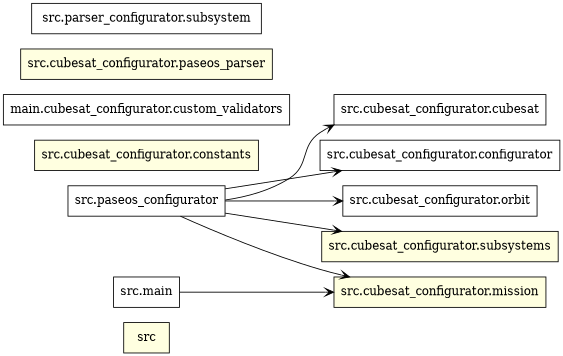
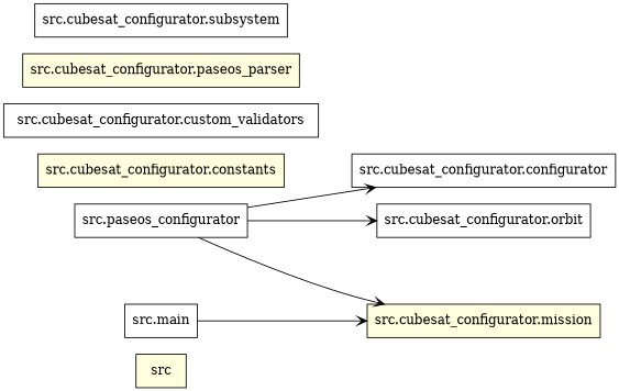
  digraph {
    rankdir=LR
    node [color=black fillcolor=white shape=box style="solid,filled"]
    edge [arrowhead=open arrowtail=none]
    n1 [fillcolor=lightyellow label=src]
    n2 [label="src.paseos_configurator"]
-   n3 [label="src.cubesat_configurator.cubesat"]
    n4 [label="src.cubesat_configurator.configurator"]
    n5 [fillcolor=lightyellow label="src.cubesat_configurator.mission"]
    n6 [label="src.cubesat_configurator.orbit"]
-   n7 [fillcolor=lightyellow label="src.cubesat_configurator.subsystems"]
    n8 [fillcolor=lightyellow label="src.cubesat_configurator.constants"]
-   n9 [label="main.cubesat_configurator.custom_validators"]
+   n9 [label="src.cubesat_configurator.custom_validators"]
    n10 [fillcolor=lightyellow label="src.cubesat_configurator.paseos_parser"]
-   n11 [label="src.parser_configurator.subsystem"]
+   n11 [label="src.cubesat_configurator.subsystem"]
    n12 [label="src.main"]
-   n2 -> n3
    n2 -> n4
    n2 -> n5
    n2 -> n6
-   n2 -> n7
    n12 -> n5
  }
